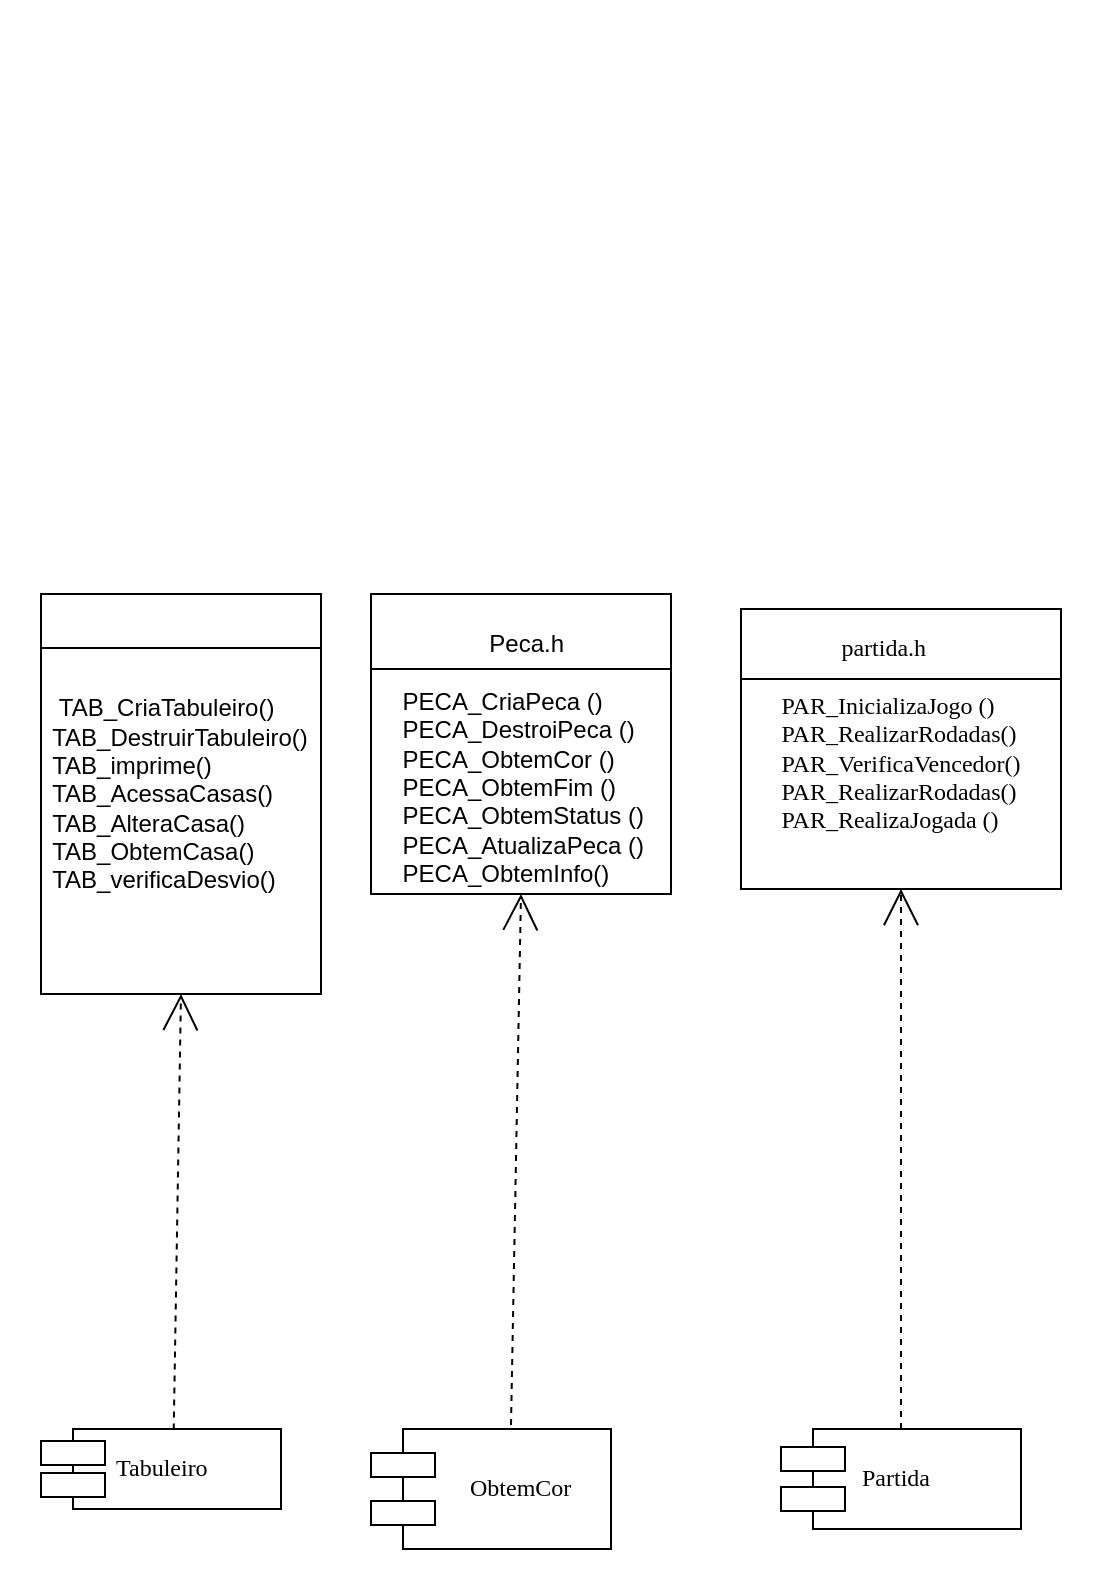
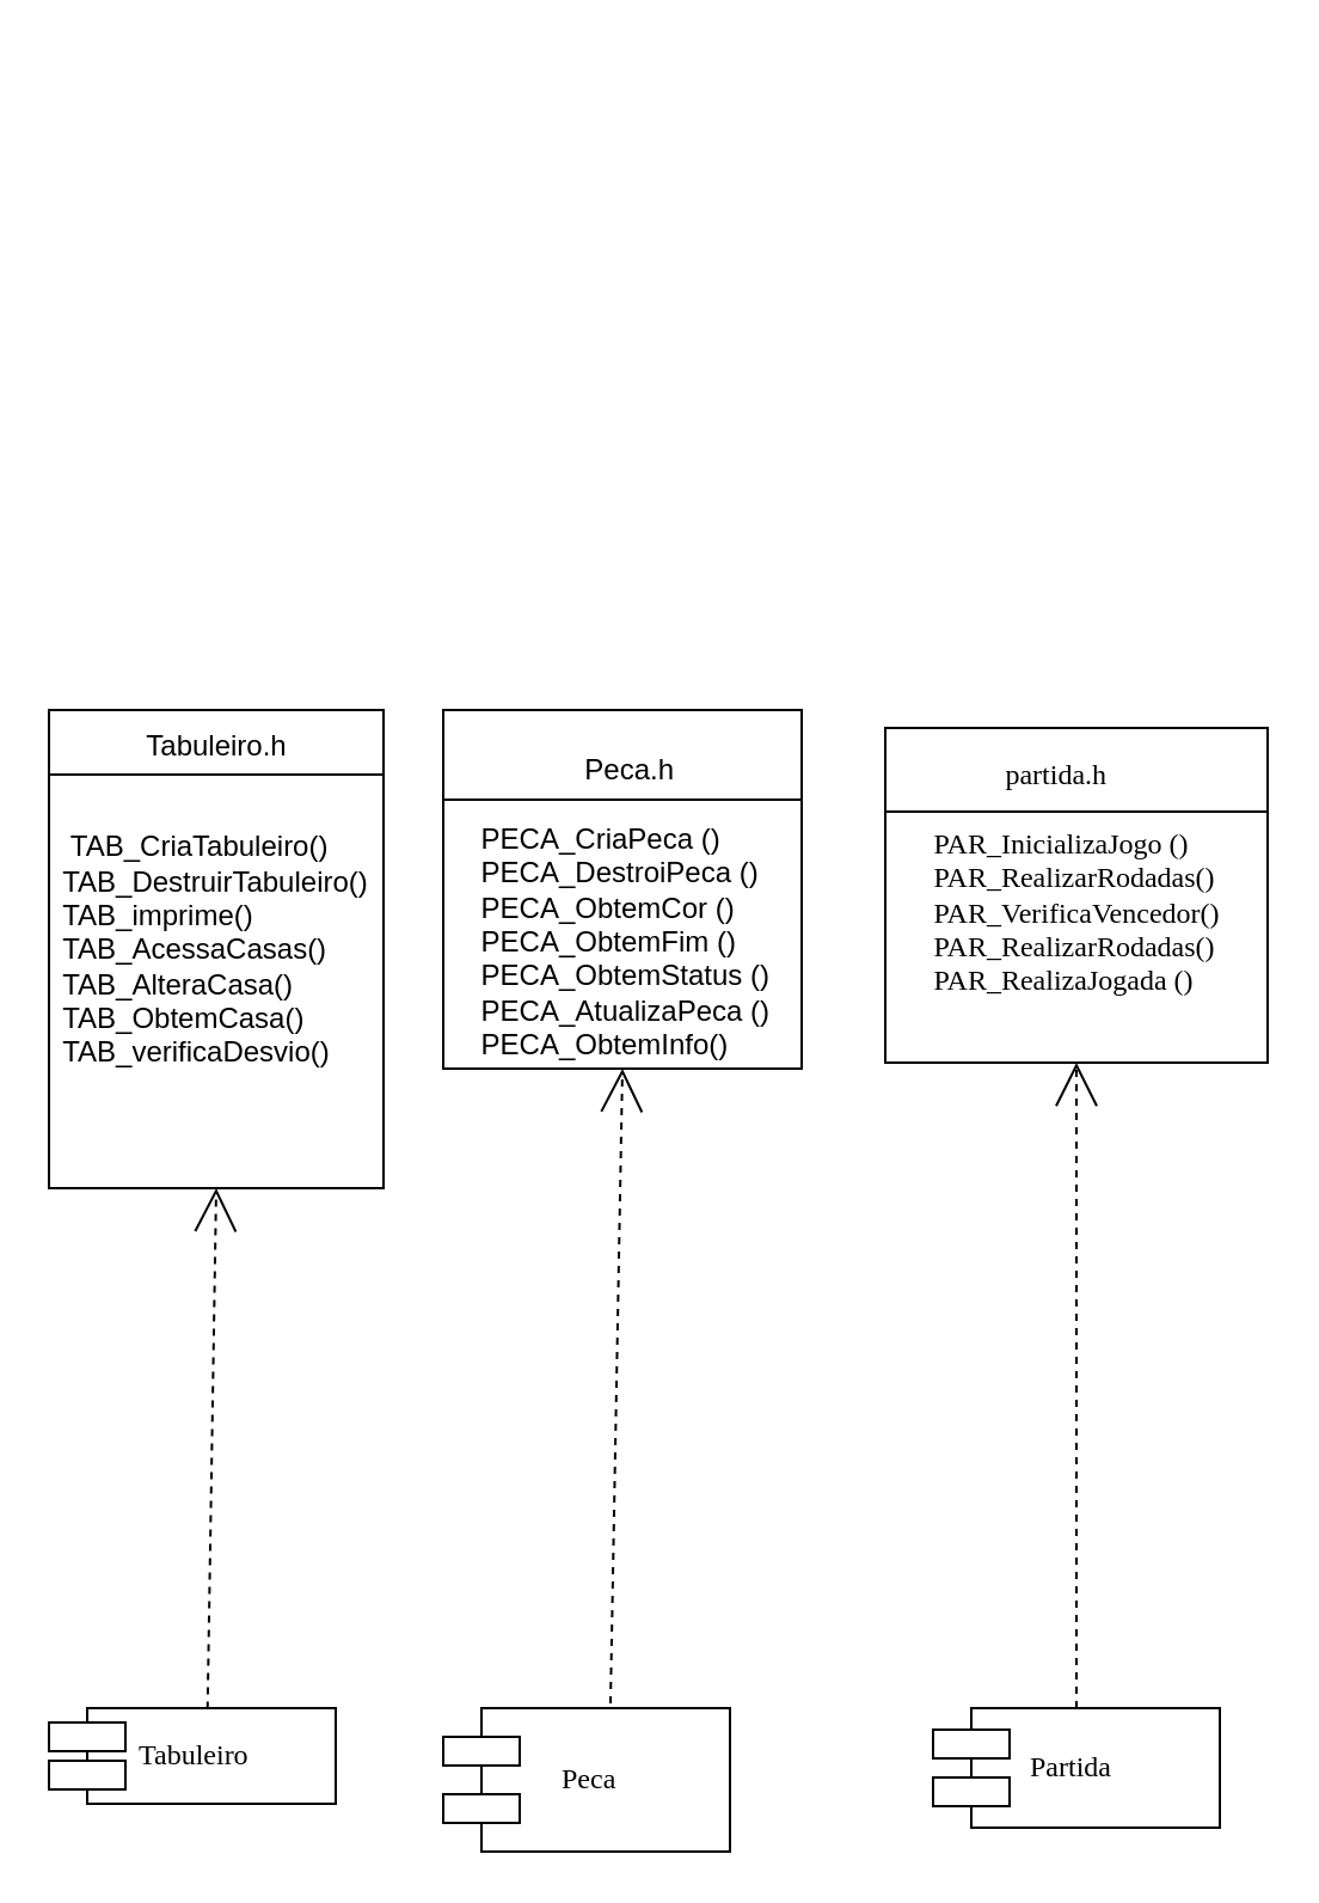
  <mxCell id="0" />
  <mxCell id="1" parent="0" />
- <mxCell id="2" value="&amp;nbsp;&amp;nbsp;&amp;nbsp; ObtemCor" style="shape=component;align=left;spacingLeft=36;rounded=0;shadow=0;comic=0;labelBackgroundColor=none;strokeColor=#000000;strokeWidth=1;fillColor=#ffffff;fontFamily=Verdana;fontSize=12;fontColor=#000000;html=1;" parent="1" vertex="1"><mxGeometry x="185" y="438" width="120" height="60" as="geometry" /></mxCell>
+ <mxCell id="2" value="&amp;nbsp;&amp;nbsp;&amp;nbsp; Peca" style="shape=component;align=left;spacingLeft=36;rounded=0;shadow=0;comic=0;labelBackgroundColor=none;strokeColor=#000000;strokeWidth=1;fillColor=#ffffff;fontFamily=Verdana;fontSize=12;fontColor=#000000;html=1;" parent="1" vertex="1"><mxGeometry x="185" y="438" width="120" height="60" as="geometry" /></mxCell>
  <mxCell id="3" value="&amp;nbsp;Partida" style="shape=component;align=left;spacingLeft=36;rounded=0;shadow=0;comic=0;labelBackgroundColor=none;strokeColor=#000000;strokeWidth=1;fillColor=#ffffff;fontFamily=Verdana;fontSize=12;fontColor=#000000;html=1;" parent="1" vertex="1"><mxGeometry x="390" y="438" width="120" height="50" as="geometry" /></mxCell>
  <mxCell id="4" value="&lt;div align=&quot;justify&quot;&gt;&lt;br&gt;&lt;/div&gt;&lt;div align=&quot;justify&quot;&gt;&lt;br&gt;&lt;/div&gt;&lt;div align=&quot;justify&quot;&gt;&lt;br&gt;&lt;/div&gt;&lt;div align=&quot;justify&quot;&gt;&lt;br&gt;&lt;/div&gt;&lt;div align=&quot;justify&quot;&gt;&lt;br&gt;&lt;/div&gt;&lt;div align=&quot;justify&quot;&gt;&lt;br&gt;&lt;/div&gt;&lt;div align=&quot;justify&quot;&gt;&lt;br&gt;&lt;/div&gt;&lt;div align=&quot;justify&quot;&gt;&lt;br&gt;&lt;/div&gt;&lt;div align=&quot;justify&quot;&gt;&lt;br&gt;&lt;/div&gt;&lt;div align=&quot;justify&quot;&gt;&lt;br&gt;&lt;/div&gt;&lt;div align=&quot;justify&quot;&gt;&lt;br&gt;&lt;/div&gt;&lt;div align=&quot;justify&quot;&gt;&lt;br&gt;&lt;/div&gt;&lt;div align=&quot;justify&quot;&gt;&lt;br&gt;&lt;/div&gt;&lt;div align=&quot;justify&quot;&gt;&lt;br&gt;&lt;/div&gt;&lt;div align=&quot;justify&quot;&gt;&lt;br&gt;&lt;/div&gt;&lt;div align=&quot;justify&quot;&gt;&lt;br&gt;&lt;/div&gt;&lt;div align=&quot;justify&quot;&gt;&lt;br&gt;&lt;/div&gt;&lt;div align=&quot;justify&quot;&gt;&lt;br&gt;&lt;/div&gt;&lt;div align=&quot;justify&quot;&gt;&lt;br&gt;&lt;/div&gt;&lt;div align=&quot;justify&quot;&gt;&lt;br&gt;&lt;/div&gt;&lt;div align=&quot;justify&quot;&gt;&lt;br&gt;&lt;/div&gt;&lt;div align=&quot;justify&quot;&gt;&lt;br&gt;&lt;/div&gt;&lt;div align=&quot;justify&quot;&gt;&amp;nbsp;&amp;nbsp;&amp;nbsp;&amp;nbsp;&amp;nbsp;&amp;nbsp;&amp;nbsp;&amp;nbsp;&amp;nbsp; partida.h&lt;/div&gt;&lt;div align=&quot;justify&quot;&gt;&lt;b&gt;&lt;/b&gt;&lt;div&gt;&lt;br&gt;&lt;/div&gt;&lt;div&gt;&lt;div&gt;&lt;div&gt;&lt;span&gt;PAR_InicializaJogo&lt;/span&gt;&lt;span&gt; ()&lt;/span&gt;&lt;/div&gt;&lt;/div&gt;&lt;/div&gt;&lt;div&gt;&lt;div&gt;&lt;span&gt;PAR_RealizarRodadas&lt;/span&gt;&lt;span&gt;()&lt;/span&gt;&lt;/div&gt;&lt;/div&gt;&lt;div&gt;&lt;div&gt;&lt;div&gt;&lt;span&gt;PAR_VerificaVencedor&lt;/span&gt;&lt;span&gt;()&lt;/span&gt;&lt;/div&gt;&lt;/div&gt;&lt;/div&gt;&lt;div&gt;&lt;div&gt;&lt;div&gt;&lt;div&gt;&lt;span&gt;PAR_RealizarRodadas&lt;/span&gt;&lt;span&gt;()&lt;/span&gt;&lt;/div&gt;&lt;/div&gt;&lt;/div&gt;&lt;/div&gt;&lt;div&gt;&lt;div&gt;&lt;div&gt;&lt;span&gt;PAR_RealizaJogada&lt;/span&gt;&lt;span&gt; ()&lt;/span&gt;&lt;/div&gt;&lt;/div&gt;&lt;/div&gt;&lt;div&gt;&lt;br&gt;&lt;/div&gt;&lt;div&gt;&lt;br&gt;&lt;/div&gt;&lt;div&gt;&lt;br&gt;&lt;/div&gt;&lt;div&gt;&lt;br&gt;&lt;/div&gt;&lt;div&gt;&lt;br&gt;&lt;/div&gt;&lt;div&gt;&lt;br&gt;&lt;/div&gt;&lt;div&gt;&lt;br&gt;&lt;/div&gt;&lt;div&gt;&lt;br&gt;&lt;/div&gt;&lt;div&gt;&lt;br&gt;&lt;/div&gt;&lt;div&gt;&lt;br&gt;&lt;/div&gt;&lt;div&gt;&lt;br&gt;&lt;/div&gt;&lt;div&gt;&lt;br&gt;&lt;/div&gt;&lt;div&gt;&lt;br&gt;&lt;/div&gt;&lt;div&gt;&lt;br&gt;&lt;/div&gt;&lt;div&gt;&lt;br&gt;&lt;/div&gt;&lt;div&gt;&lt;br&gt;&lt;/div&gt;&lt;div&gt;&lt;br&gt;&lt;/div&gt;&lt;div&gt;&lt;br&gt;&lt;/div&gt;&lt;div&gt;&lt;br&gt;&lt;/div&gt;&lt;div&gt;&lt;br&gt;&lt;/div&gt;&lt;div&gt;&lt;br&gt;&lt;/div&gt;&lt;div&gt;&lt;br&gt;&lt;/div&gt;&lt;div&gt;&lt;br&gt;&lt;/div&gt;&lt;/div&gt;" style="html=1;rounded=0;shadow=0;comic=0;labelBackgroundColor=none;strokeColor=#000000;strokeWidth=1;fillColor=#ffffff;fontFamily=Verdana;fontSize=12;fontColor=#000000;align=center;" parent="1" vertex="1"><mxGeometry x="370" y="28" width="160" height="140" as="geometry" /></mxCell>
  <mxCell id="5" value="Tabuleiro" style="shape=component;align=left;spacingLeft=36;rounded=0;shadow=0;comic=0;labelBackgroundColor=none;strokeColor=#000000;strokeWidth=1;fillColor=#ffffff;fontFamily=Verdana;fontSize=12;fontColor=#000000;html=1;" parent="1" vertex="1"><mxGeometry x="20" y="438" width="120" height="40" as="geometry" /></mxCell>
  <mxCell id="6" style="edgeStyle=none;rounded=0;html=1;dashed=1;labelBackgroundColor=none;startArrow=none;startFill=0;startSize=8;endArrow=open;endFill=0;endSize=16;fontFamily=Verdana;fontSize=12;exitX=0.553;exitY=0.006;exitDx=0;exitDy=0;exitPerimeter=0;entryX=0.5;entryY=1;entryDx=0;entryDy=0;" parent="1" source="5" target="12" edge="1"><mxGeometry relative="1" as="geometry"><mxPoint x="300" y="428" as="sourcePoint" /><mxPoint x="294.614" y="236.872" as="targetPoint" /></mxGeometry></mxCell>
  <mxCell id="7" style="edgeStyle=none;rounded=0;html=1;dashed=1;labelBackgroundColor=none;startArrow=none;startFill=0;startSize=8;endArrow=open;endFill=0;endSize=16;fontFamily=Verdana;fontSize=12;entryX=0.5;entryY=1;entryDx=0;entryDy=0;" parent="1" target="10" edge="1"><mxGeometry relative="1" as="geometry"><mxPoint x="255" y="436" as="sourcePoint" /><mxPoint x="545.321" y="236.838" as="targetPoint" /></mxGeometry></mxCell>
  <mxCell id="8" style="edgeStyle=orthogonalEdgeStyle;rounded=0;html=1;dashed=1;labelBackgroundColor=none;startArrow=none;startFill=0;startSize=8;endArrow=open;endFill=0;endSize=16;fontFamily=Verdana;fontSize=12;" parent="1" source="3" target="4" edge="1"><mxGeometry relative="1" as="geometry" /></mxCell>
  <mxCell id="9" value="" style="endArrow=none;html=1;entryX=0;entryY=0.25;entryDx=0;entryDy=0;exitX=1;exitY=0.25;exitDx=0;exitDy=0;" edge="1" parent="1" source="4" target="4"><mxGeometry width="50" height="50" relative="1" as="geometry"><mxPoint x="60" y="638" as="sourcePoint" /><mxPoint x="110" y="588" as="targetPoint" /></mxGeometry></mxCell>
  <mxCell id="10" value="&lt;div align=&quot;left&quot;&gt;&lt;br&gt;&lt;/div&gt;&lt;div align=&quot;left&quot;&gt;&lt;br&gt;&lt;/div&gt;&lt;div align=&quot;left&quot;&gt;&lt;br&gt;&lt;/div&gt;&lt;div align=&quot;left&quot;&gt;&lt;br&gt;&lt;/div&gt;&lt;div align=&quot;left&quot;&gt;&lt;br&gt;&lt;/div&gt;&lt;div align=&quot;left&quot;&gt;&lt;br&gt;&lt;/div&gt;&lt;div align=&quot;left&quot;&gt;&lt;br&gt;&lt;/div&gt;&lt;div align=&quot;left&quot;&gt;&lt;br&gt;&lt;/div&gt;&lt;div align=&quot;left&quot;&gt;&lt;br&gt;&lt;/div&gt;&lt;div align=&quot;left&quot;&gt;&lt;br&gt;&lt;/div&gt;&lt;div align=&quot;left&quot;&gt;&lt;br&gt;&lt;/div&gt;&lt;div align=&quot;left&quot;&gt;&lt;br&gt;&lt;/div&gt;&lt;div align=&quot;left&quot;&gt;&lt;br&gt;&lt;/div&gt;&lt;div align=&quot;left&quot;&gt;&lt;br&gt;&lt;/div&gt;&lt;div align=&quot;left&quot;&gt;&amp;nbsp;&amp;nbsp;&amp;nbsp;&amp;nbsp;&amp;nbsp;&amp;nbsp;&amp;nbsp;&amp;nbsp;&amp;nbsp;&amp;nbsp;&amp;nbsp;&amp;nbsp;&amp;nbsp; Peca.h&lt;br&gt;&lt;/div&gt;&lt;div align=&quot;left&quot;&gt;&lt;br&gt;&lt;/div&gt;&lt;div align=&quot;left&quot;&gt;&lt;span&gt;&amp;nbsp;PECA_CriaPeca&lt;/span&gt;&lt;span&gt; (&lt;/span&gt;&lt;span&gt;)&lt;/span&gt;&lt;/div&gt;&lt;div align=&quot;left&quot;&gt;&lt;div&gt;&lt;div&gt;&lt;span&gt;&amp;nbsp;PECA_DestroiPeca&lt;/span&gt;&lt;span&gt; (&lt;/span&gt;&lt;span&gt;)&lt;/span&gt;&lt;/div&gt;&lt;/div&gt;&lt;/div&gt;&lt;div align=&quot;left&quot;&gt;&lt;div&gt;&lt;div&gt;&lt;span&gt;&amp;nbsp;PECA_ObtemCor&lt;/span&gt;&lt;span&gt; ()&lt;/span&gt;&lt;/div&gt;&lt;/div&gt;&lt;/div&gt;&lt;div align=&quot;left&quot;&gt;&lt;div&gt;&lt;div&gt;&lt;span&gt;&amp;nbsp;PECA_ObtemFim&lt;/span&gt;&lt;span&gt; ()&lt;/span&gt;&lt;/div&gt;&lt;/div&gt;&lt;/div&gt;&lt;div align=&quot;left&quot;&gt;&amp;nbsp;PECA_ObtemStatus ()&lt;/div&gt;&lt;div align=&quot;left&quot;&gt;&amp;nbsp;PECA_AtualizaPeca ()&lt;/div&gt;&lt;div align=&quot;left&quot;&gt;&amp;nbsp;PECA_ObtemInfo()&lt;/div&gt;&lt;div align=&quot;left&quot;&gt;&lt;br&gt;&lt;/div&gt;&lt;div align=&quot;left&quot;&gt;&lt;br&gt;&lt;/div&gt;&lt;div align=&quot;left&quot;&gt;&lt;br&gt;&lt;/div&gt;&lt;div align=&quot;left&quot;&gt;&lt;br&gt;&lt;/div&gt;&lt;div align=&quot;left&quot;&gt;&lt;br&gt;&lt;/div&gt;&lt;div align=&quot;left&quot;&gt;&lt;br&gt;&lt;/div&gt;&lt;div align=&quot;left&quot;&gt;&lt;br&gt;&lt;/div&gt;&lt;div align=&quot;left&quot;&gt;&lt;br&gt;&lt;/div&gt;&lt;div align=&quot;left&quot;&gt;&lt;br&gt;&lt;/div&gt;&lt;div align=&quot;left&quot;&gt;&lt;br&gt;&lt;/div&gt;&lt;div align=&quot;left&quot;&gt;&lt;br&gt;&lt;/div&gt;&lt;div align=&quot;left&quot;&gt;&lt;br&gt;&lt;/div&gt;&lt;div align=&quot;left&quot;&gt;&lt;br&gt;&lt;/div&gt;" style="rounded=0;whiteSpace=wrap;html=1;" vertex="1" parent="1"><mxGeometry x="185" y="20.5" width="150" height="150" as="geometry" /></mxCell>
  <mxCell id="11" value="" style="endArrow=none;html=1;entryX=0;entryY=0.25;entryDx=0;entryDy=0;exitX=1;exitY=0.25;exitDx=0;exitDy=0;" edge="1" parent="1" source="10" target="10"><mxGeometry width="50" height="50" relative="1" as="geometry"><mxPoint x="-50" y="608" as="sourcePoint" /><mxPoint x="0" y="558" as="targetPoint" /></mxGeometry></mxCell>
  <mxCell id="12" value="&lt;div align=&quot;justify&quot;&gt;&amp;nbsp;TAB_CriaTabuleiro()&lt;/div&gt;&lt;div align=&quot;justify&quot;&gt;TAB_DestruirTabuleiro()&lt;/div&gt;&lt;div align=&quot;justify&quot;&gt;TAB_imprime()&lt;/div&gt;&lt;div align=&quot;justify&quot;&gt;TAB_AcessaCasas()&lt;/div&gt;&lt;div align=&quot;justify&quot;&gt;TAB_AlteraCasa()&lt;/div&gt;&lt;div align=&quot;justify&quot;&gt;TAB_ObtemCasa()&lt;/div&gt;&lt;div align=&quot;justify&quot;&gt;TAB_verificaDesvio()&lt;/div&gt;" style="rounded=0;whiteSpace=wrap;html=1;" vertex="1" parent="1"><mxGeometry x="20" y="20.5" width="140" height="200" as="geometry" /></mxCell>
+ <mxCell id="13" value="Tabuleiro.h" style="text;html=1;strokeColor=none;fillColor=none;align=center;verticalAlign=middle;whiteSpace=wrap;rounded=0;" vertex="1" parent="1"><mxGeometry x="57.5" y="25.5" width="65" height="20" as="geometry" /></mxCell>
  <mxCell id="14" value="" style="endArrow=none;html=1;entryX=0.004;entryY=0.135;entryDx=0;entryDy=0;entryPerimeter=0;" edge="1" parent="1" target="12"><mxGeometry width="50" height="50" relative="1" as="geometry"><mxPoint x="160" y="47.5" as="sourcePoint" /><mxPoint x="40" y="645.5" as="targetPoint" /></mxGeometry></mxCell>
